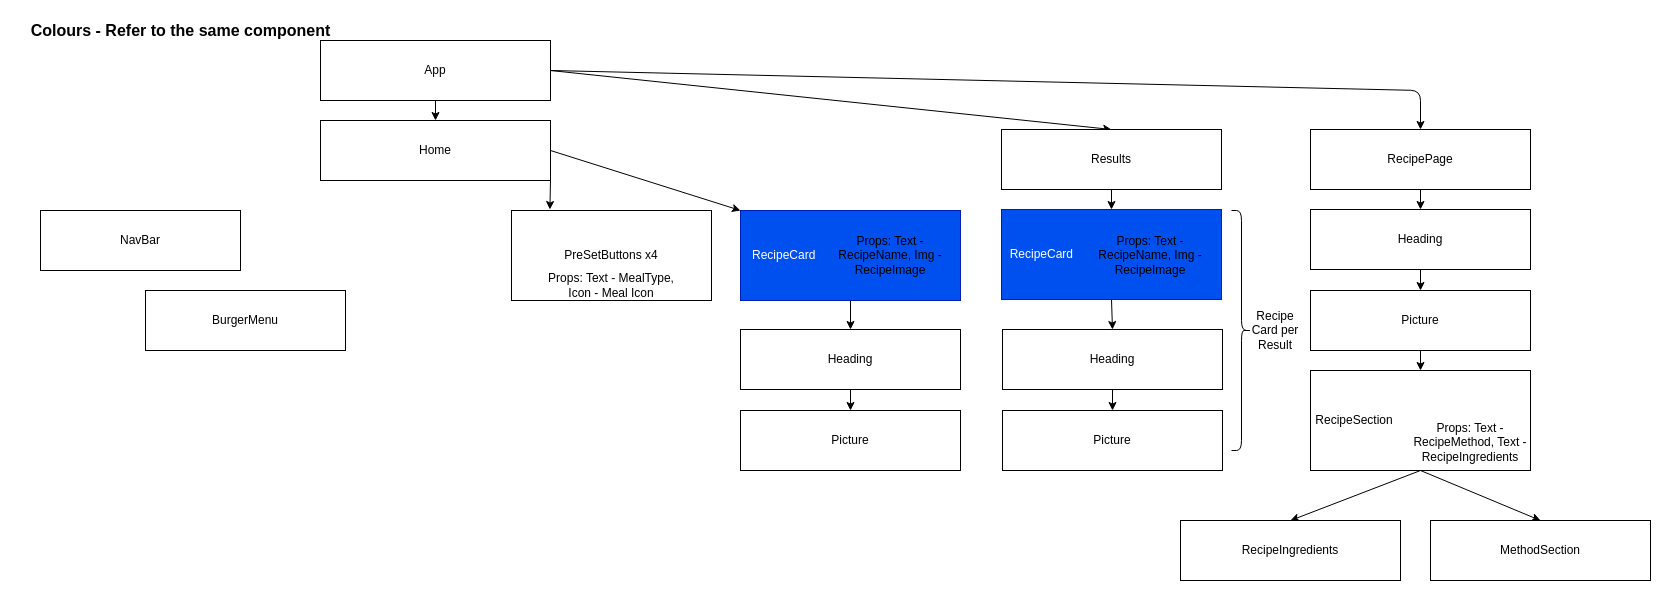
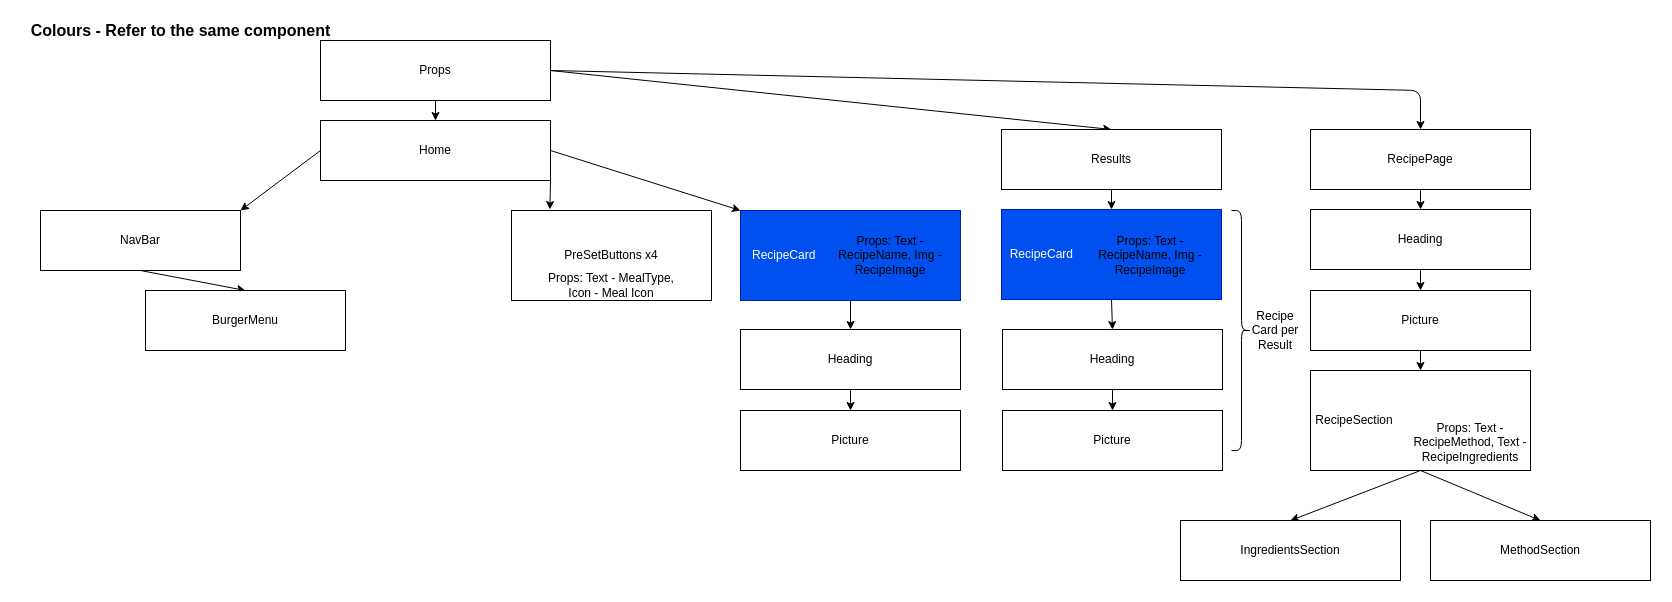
  <mxCell id="0" />
  <mxCell id="1" parent="0" />
+ <mxCell id="2" style="edgeStyle=none;html=1;exitX=0.5;exitY=1;exitDx=0;exitDy=0;entryX=0.5;entryY=0;entryDx=0;entryDy=0;" edge="1" parent="1" source="3" target="4"><mxGeometry relative="1" as="geometry" /></mxCell>
  <mxCell id="3" value="NavBar" style="rounded=0;whiteSpace=wrap;html=1;" vertex="1" parent="1"><mxGeometry x="40" y="210" width="200" height="60" as="geometry" /></mxCell>
  <mxCell id="4" value="BurgerMenu" style="rounded=0;whiteSpace=wrap;html=1;" vertex="1" parent="1"><mxGeometry x="145" y="290" width="200" height="60" as="geometry" /></mxCell>
  <mxCell id="5" style="edgeStyle=none;html=1;exitX=1;exitY=1;exitDx=0;exitDy=0;entryX=0.192;entryY=-0.011;entryDx=0;entryDy=0;entryPerimeter=0;" edge="1" parent="1" source="7" target="8"><mxGeometry relative="1" as="geometry" /></mxCell>
  <mxCell id="6" style="edgeStyle=none;html=1;exitX=1;exitY=0.5;exitDx=0;exitDy=0;entryX=0;entryY=0;entryDx=0;entryDy=0;" edge="1" parent="1" source="7" target="10"><mxGeometry relative="1" as="geometry" /></mxCell>
  <mxCell id="7" value="Home" style="rounded=0;whiteSpace=wrap;html=1;" vertex="1" parent="1"><mxGeometry x="320" y="120" width="230" height="60" as="geometry" /></mxCell>
  <mxCell id="8" value="PreSetButtons x4" style="rounded=0;whiteSpace=wrap;html=1;" vertex="1" parent="1"><mxGeometry x="511" y="210" width="200" height="90" as="geometry" /></mxCell>
  <mxCell id="9" style="edgeStyle=none;html=1;exitX=0.5;exitY=1;exitDx=0;exitDy=0;entryX=0.5;entryY=0;entryDx=0;entryDy=0;" edge="1" parent="1" source="10" target="13"><mxGeometry relative="1" as="geometry" /></mxCell>
  <mxCell id="10" value="&amp;nbsp; &amp;nbsp;RecipeCard" style="rounded=0;whiteSpace=wrap;html=1;align=left;fillColor=#0050ef;fontColor=#ffffff;strokeColor=#001DBC;" vertex="1" parent="1"><mxGeometry x="740" y="210" width="220" height="90" as="geometry" /></mxCell>
  <mxCell id="11" value="Picture" style="rounded=0;whiteSpace=wrap;html=1;" vertex="1" parent="1"><mxGeometry x="740" y="410" width="220" height="60" as="geometry" /></mxCell>
  <mxCell id="12" style="edgeStyle=none;html=1;exitX=0.5;exitY=1;exitDx=0;exitDy=0;entryX=0.5;entryY=0;entryDx=0;entryDy=0;" edge="1" parent="1" source="13" target="11"><mxGeometry relative="1" as="geometry" /></mxCell>
  <mxCell id="13" value="Heading" style="rounded=0;whiteSpace=wrap;html=1;" vertex="1" parent="1"><mxGeometry x="740" y="329" width="220" height="60" as="geometry" /></mxCell>
+ <mxCell id="14" value="" style="endArrow=classic;html=1;exitX=0;exitY=0.5;exitDx=0;exitDy=0;entryX=1;entryY=0;entryDx=0;entryDy=0;" edge="1" parent="1" source="7" target="3"><mxGeometry width="50" height="50" relative="1" as="geometry"><mxPoint x="120" y="115" as="sourcePoint" /><mxPoint x="170" y="65" as="targetPoint" /></mxGeometry></mxCell>
  <mxCell id="15" style="edgeStyle=none;html=1;exitX=0.5;exitY=1;exitDx=0;exitDy=0;entryX=0.5;entryY=0;entryDx=0;entryDy=0;" edge="1" parent="1" source="18" target="7"><mxGeometry relative="1" as="geometry" /></mxCell>
  <mxCell id="16" style="edgeStyle=none;html=1;exitX=1;exitY=0.5;exitDx=0;exitDy=0;entryX=0.5;entryY=0;entryDx=0;entryDy=0;" edge="1" parent="1" source="18" target="20"><mxGeometry relative="1" as="geometry" /></mxCell>
  <mxCell id="17" style="edgeStyle=none;html=1;exitX=1;exitY=0.5;exitDx=0;exitDy=0;entryX=0.5;entryY=0;entryDx=0;entryDy=0;" edge="1" parent="1" source="18" target="29"><mxGeometry relative="1" as="geometry"><Array as="points"><mxPoint x="1420" y="90" /></Array></mxGeometry></mxCell>
- <mxCell id="18" value="App" style="rounded=0;whiteSpace=wrap;html=1;" vertex="1" parent="1"><mxGeometry x="320" y="40" width="230" height="60" as="geometry" /></mxCell>
+ <mxCell id="18" value="Props" style="rounded=0;whiteSpace=wrap;html=1;" vertex="1" parent="1"><mxGeometry x="320" y="40" width="230" height="60" as="geometry" /></mxCell>
  <mxCell id="19" style="edgeStyle=none;html=1;exitX=0.5;exitY=1;exitDx=0;exitDy=0;entryX=0.5;entryY=0;entryDx=0;entryDy=0;" edge="1" parent="1" source="20" target="22"><mxGeometry relative="1" as="geometry" /></mxCell>
  <mxCell id="20" value="Results" style="rounded=0;whiteSpace=wrap;html=1;" vertex="1" parent="1"><mxGeometry x="1001" y="129" width="220" height="60" as="geometry" /></mxCell>
  <mxCell id="21" style="edgeStyle=none;html=1;exitX=0.5;exitY=1;exitDx=0;exitDy=0;entryX=0.5;entryY=0;entryDx=0;entryDy=0;" edge="1" parent="1" source="22" target="25"><mxGeometry relative="1" as="geometry" /></mxCell>
  <mxCell id="22" value="&amp;nbsp; RecipeCard" style="rounded=0;whiteSpace=wrap;html=1;align=left;fillColor=#0050ef;fontColor=#ffffff;strokeColor=#001DBC;" vertex="1" parent="1"><mxGeometry x="1001" y="209" width="220" height="90" as="geometry" /></mxCell>
  <mxCell id="23" value="Picture" style="rounded=0;whiteSpace=wrap;html=1;" vertex="1" parent="1"><mxGeometry x="1002" y="410" width="220" height="60" as="geometry" /></mxCell>
  <mxCell id="24" style="edgeStyle=none;html=1;exitX=0.5;exitY=1;exitDx=0;exitDy=0;entryX=0.5;entryY=0;entryDx=0;entryDy=0;" edge="1" parent="1" source="25" target="23"><mxGeometry relative="1" as="geometry" /></mxCell>
  <mxCell id="25" value="Heading" style="rounded=0;whiteSpace=wrap;html=1;" vertex="1" parent="1"><mxGeometry x="1002" y="329" width="220" height="60" as="geometry" /></mxCell>
  <mxCell id="26" value="" style="shape=curlyBracket;whiteSpace=wrap;html=1;rounded=1;flipH=1;" vertex="1" parent="1"><mxGeometry x="1231" y="210" width="20" height="240" as="geometry" /></mxCell>
  <mxCell id="27" value="Recipe Card per Result" style="text;html=1;strokeColor=none;fillColor=none;align=center;verticalAlign=middle;whiteSpace=wrap;rounded=0;" vertex="1" parent="1"><mxGeometry x="1245" y="315" width="60" height="30" as="geometry" /></mxCell>
  <mxCell id="28" style="edgeStyle=none;html=1;exitX=0.5;exitY=1;exitDx=0;exitDy=0;entryX=0.5;entryY=0;entryDx=0;entryDy=0;" edge="1" parent="1" source="29" target="31"><mxGeometry relative="1" as="geometry" /></mxCell>
  <mxCell id="29" value="RecipePage" style="rounded=0;whiteSpace=wrap;html=1;" vertex="1" parent="1"><mxGeometry x="1310" y="129" width="220" height="60" as="geometry" /></mxCell>
  <mxCell id="30" style="edgeStyle=none;html=1;exitX=0.5;exitY=1;exitDx=0;exitDy=0;entryX=0.5;entryY=0;entryDx=0;entryDy=0;" edge="1" parent="1" source="31" target="33"><mxGeometry relative="1" as="geometry" /></mxCell>
  <mxCell id="31" value="Heading" style="rounded=0;whiteSpace=wrap;html=1;" vertex="1" parent="1"><mxGeometry x="1310" y="209" width="220" height="60" as="geometry" /></mxCell>
  <mxCell id="32" style="edgeStyle=none;html=1;exitX=0.5;exitY=1;exitDx=0;exitDy=0;entryX=0.5;entryY=0;entryDx=0;entryDy=0;" edge="1" parent="1" source="33" target="36"><mxGeometry relative="1" as="geometry" /></mxCell>
  <mxCell id="33" value="Picture" style="rounded=0;whiteSpace=wrap;html=1;" vertex="1" parent="1"><mxGeometry x="1310" y="290" width="220" height="60" as="geometry" /></mxCell>
  <mxCell id="34" style="edgeStyle=none;html=1;exitX=0.5;exitY=1;exitDx=0;exitDy=0;entryX=0.5;entryY=0;entryDx=0;entryDy=0;" edge="1" parent="1" source="36" target="38"><mxGeometry relative="1" as="geometry" /></mxCell>
  <mxCell id="35" style="edgeStyle=none;html=1;exitX=0.5;exitY=1;exitDx=0;exitDy=0;entryX=0.5;entryY=0;entryDx=0;entryDy=0;" edge="1" parent="1" source="36" target="37"><mxGeometry relative="1" as="geometry" /></mxCell>
  <mxCell id="36" value="&amp;nbsp;RecipeSection" style="rounded=0;whiteSpace=wrap;html=1;align=left;" vertex="1" parent="1"><mxGeometry x="1310" y="370" width="220" height="100" as="geometry" /></mxCell>
- <mxCell id="37" value="RecipeIngredients" style="rounded=0;whiteSpace=wrap;html=1;" vertex="1" parent="1"><mxGeometry x="1180" y="520" width="220" height="60" as="geometry" /></mxCell>
+ <mxCell id="37" value="IngredientsSection" style="rounded=0;whiteSpace=wrap;html=1;" vertex="1" parent="1"><mxGeometry x="1180" y="520" width="220" height="60" as="geometry" /></mxCell>
  <mxCell id="38" value="MethodSection" style="rounded=0;whiteSpace=wrap;html=1;" vertex="1" parent="1"><mxGeometry x="1430" y="520" width="220" height="60" as="geometry" /></mxCell>
  <mxCell id="39" value="Props: Text - MealType, Icon - Meal Icon" style="text;html=1;strokeColor=none;fillColor=none;align=center;verticalAlign=middle;whiteSpace=wrap;rounded=0;" vertex="1" parent="1"><mxGeometry x="541" y="270" width="140" height="30" as="geometry" /></mxCell>
  <mxCell id="40" value="Props: Text - RecipeName, Img - RecipeImage" style="text;html=1;strokeColor=none;fillColor=none;align=center;verticalAlign=middle;whiteSpace=wrap;rounded=0;" vertex="1" parent="1"><mxGeometry x="830" y="229.5" width="120" height="50" as="geometry" /></mxCell>
  <mxCell id="41" value="Props: Text - RecipeMethod, Text - RecipeIngredients" style="text;html=1;strokeColor=none;fillColor=none;align=center;verticalAlign=middle;whiteSpace=wrap;rounded=0;" vertex="1" parent="1"><mxGeometry x="1410" y="417" width="120" height="50" as="geometry" /></mxCell>
  <mxCell id="42" value="Props: Text - RecipeName, Img - RecipeImage" style="text;html=1;strokeColor=none;fillColor=none;align=center;verticalAlign=middle;whiteSpace=wrap;rounded=0;" vertex="1" parent="1"><mxGeometry x="1090" y="229.5" width="120" height="50" as="geometry" /></mxCell>
  <mxCell id="43" value="&lt;font style=&quot;font-size: 16px&quot;&gt;&lt;b&gt;Colours - Refer to the same component&lt;/b&gt;&lt;/font&gt;" style="text;html=1;align=center;verticalAlign=middle;resizable=0;points=[];autosize=1;strokeColor=none;fillColor=none;" vertex="1" parent="1"><mxGeometry y="20" width="320" height="20" as="geometry" x="20" /></mxCell>
